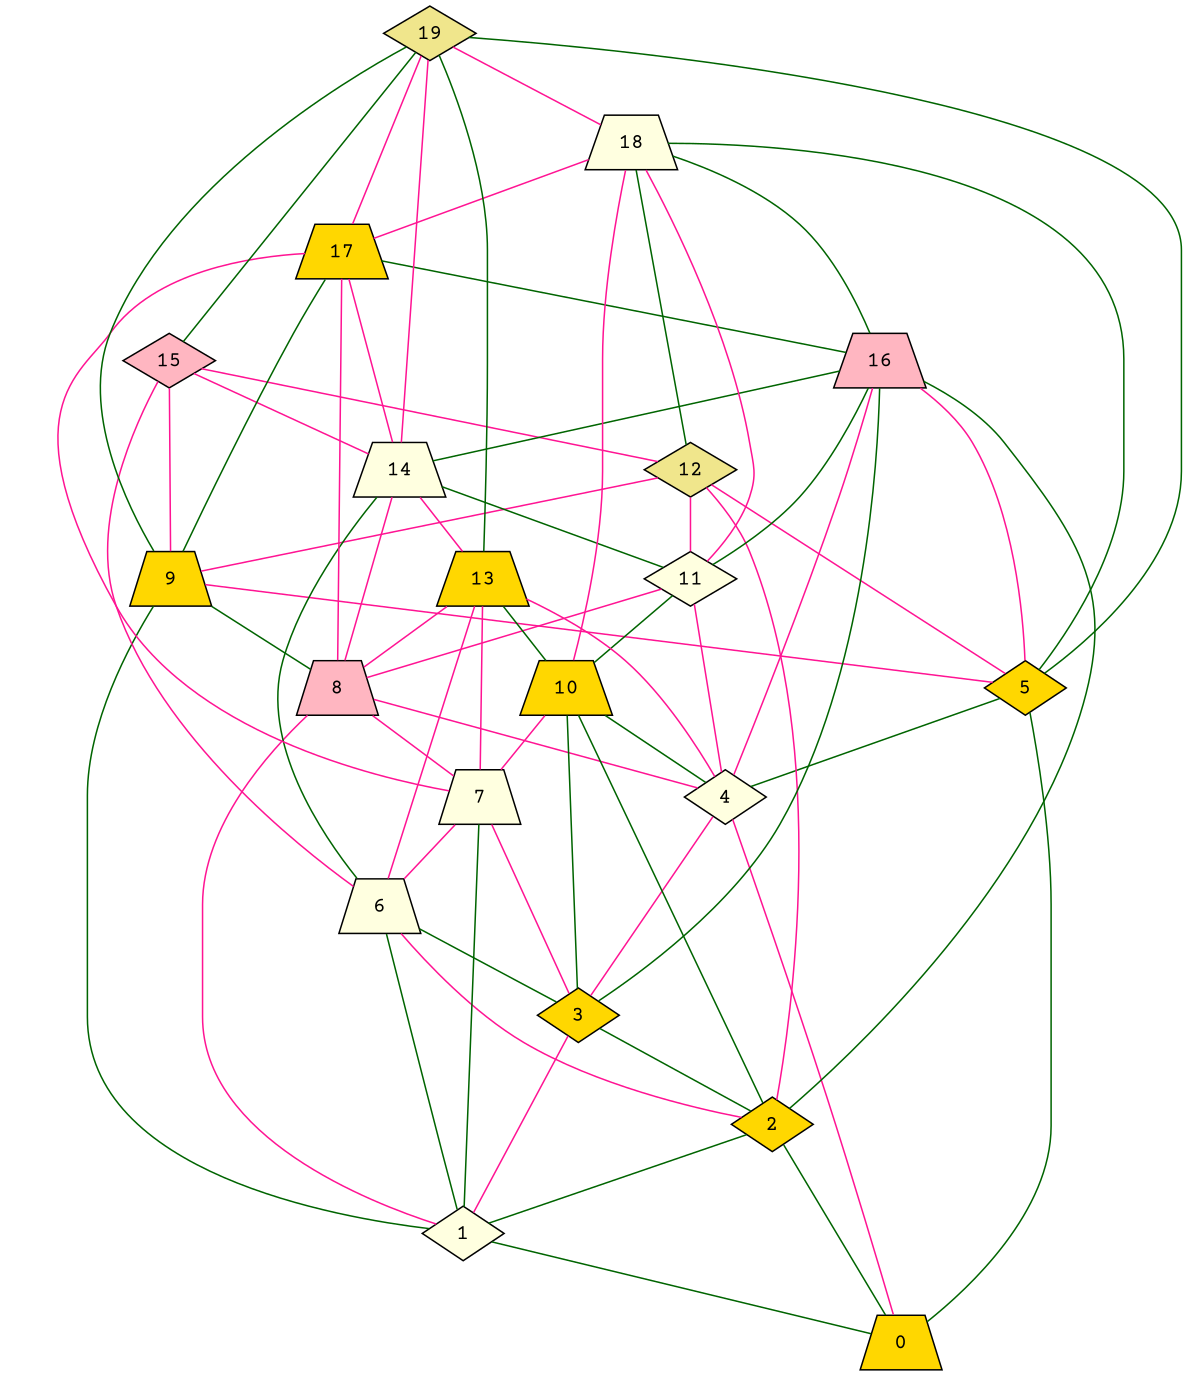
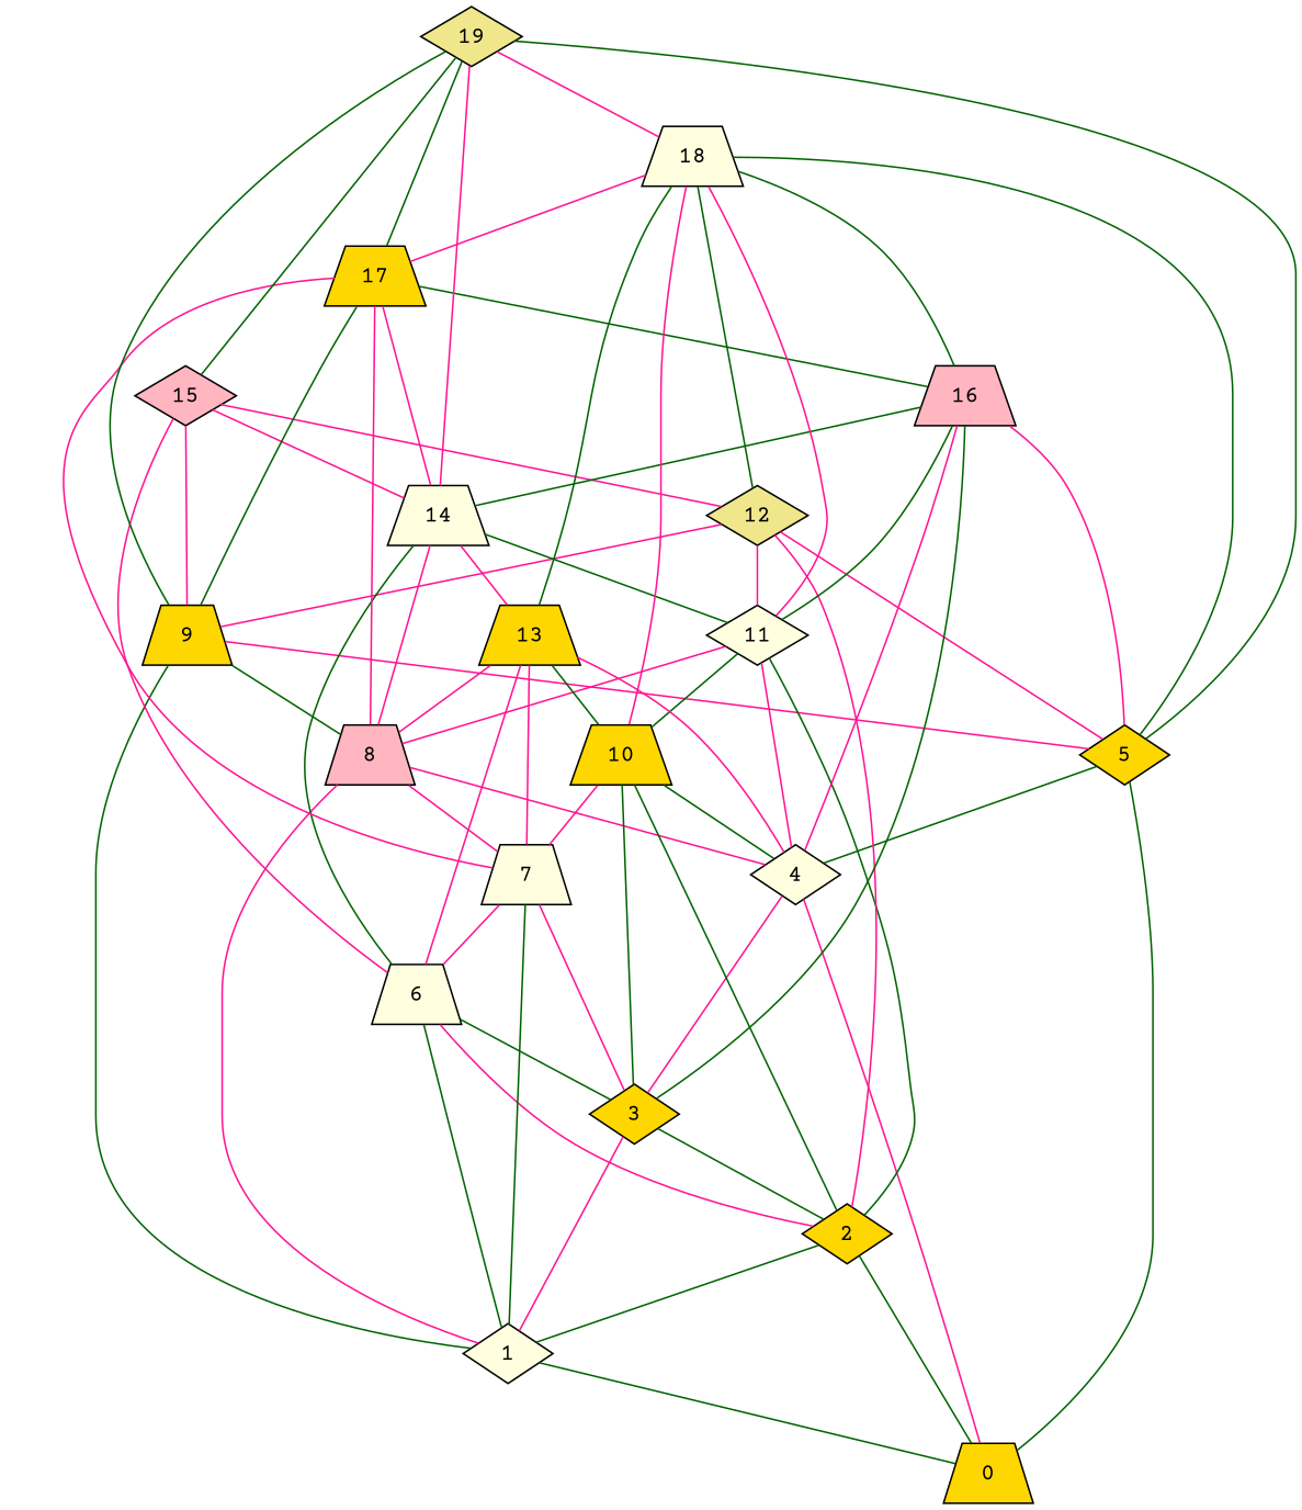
  graph {
    fontname="Courier Prime"
    node [fillcolor=gold fontname="Courier Prime" shape=trapezium style=filled]
    edge [color=deeppink fontname="Courier Prime"]
    1 [fillcolor=lightyellow shape=diamond]
    0
    2 [shape=diamond]
    3 [shape=diamond]
    4 [fillcolor=lightyellow shape=diamond]
    5 [shape=diamond]
    6 [fillcolor=lightyellow]
    7 [fillcolor=lightyellow]
    8 [fillcolor=lightpink]
    9
    10
    11 [fillcolor=lightyellow shape=diamond]
    12 [fillcolor=khaki shape=diamond]
    13
    14 [fillcolor=lightyellow]
    15 [fillcolor=lightpink shape=diamond]
    16 [fillcolor=lightpink]
    17
    18 [fillcolor=lightyellow]
    19 [fillcolor=khaki shape=diamond]
    1 -- 0 [color=darkgreen]
    2 -- 1 [color=darkgreen]
    2 -- 0 [color=darkgreen]
    3 -- 1
    3 -- 2 [color=darkgreen]
    4 -- 0
    4 -- 3
    5 -- 0 [color=darkgreen]
    5 -- 4 [color=darkgreen]
    6 -- 1 [color=darkgreen]
    6 -- 2
    6 -- 3 [color=darkgreen]
    7 -- 1 [color=darkgreen]
    7 -- 3
    7 -- 6
    8 -- 1
    8 -- 4
    8 -- 7
    9 -- 1 [color=darkgreen]
    9 -- 5
    9 -- 8 [color=darkgreen]
    10 -- 2 [color=darkgreen]
    10 -- 3 [color=darkgreen]
    10 -- 4 [color=darkgreen]
    10 -- 7
-   16 -- 2 [color=darkgreen]
+   11 -- 2 [color=darkgreen]
    11 -- 4
    11 -- 8
    11 -- 10 [color=darkgreen]
    12 -- 2
    12 -- 5
    12 -- 9
    12 -- 11
    13 -- 4
    13 -- 6
    13 -- 7
    13 -- 8
    13 -- 10 [color=darkgreen]
    14 -- 6 [color=darkgreen]
    14 -- 8
    14 -- 11 [color=darkgreen]
    14 -- 13
    15 -- 6
    15 -- 9
    15 -- 12
    15 -- 14
    16 -- 3 [color=darkgreen]
    16 -- 4
    16 -- 5
    16 -- 11 [color=darkgreen]
    16 -- 14 [color=darkgreen]
    17 -- 7
    17 -- 8
    17 -- 9 [color=darkgreen]
    17 -- 14
    17 -- 16 [color=darkgreen]
    18 -- 5 [color=darkgreen]
    18 -- 10
    18 -- 11
    18 -- 12 [color=darkgreen]
    18 -- 16 [color=darkgreen]
    18 -- 17
    19 -- 5 [color=darkgreen]
    19 -- 9 [color=darkgreen]
-   19 -- 13 [color=darkgreen]
+   18 -- 13 [color=darkgreen]
    19 -- 14
    19 -- 15 [color=darkgreen]
-   19 -- 17
+   19 -- 17 [color=darkgreen]
    19 -- 18
  }
